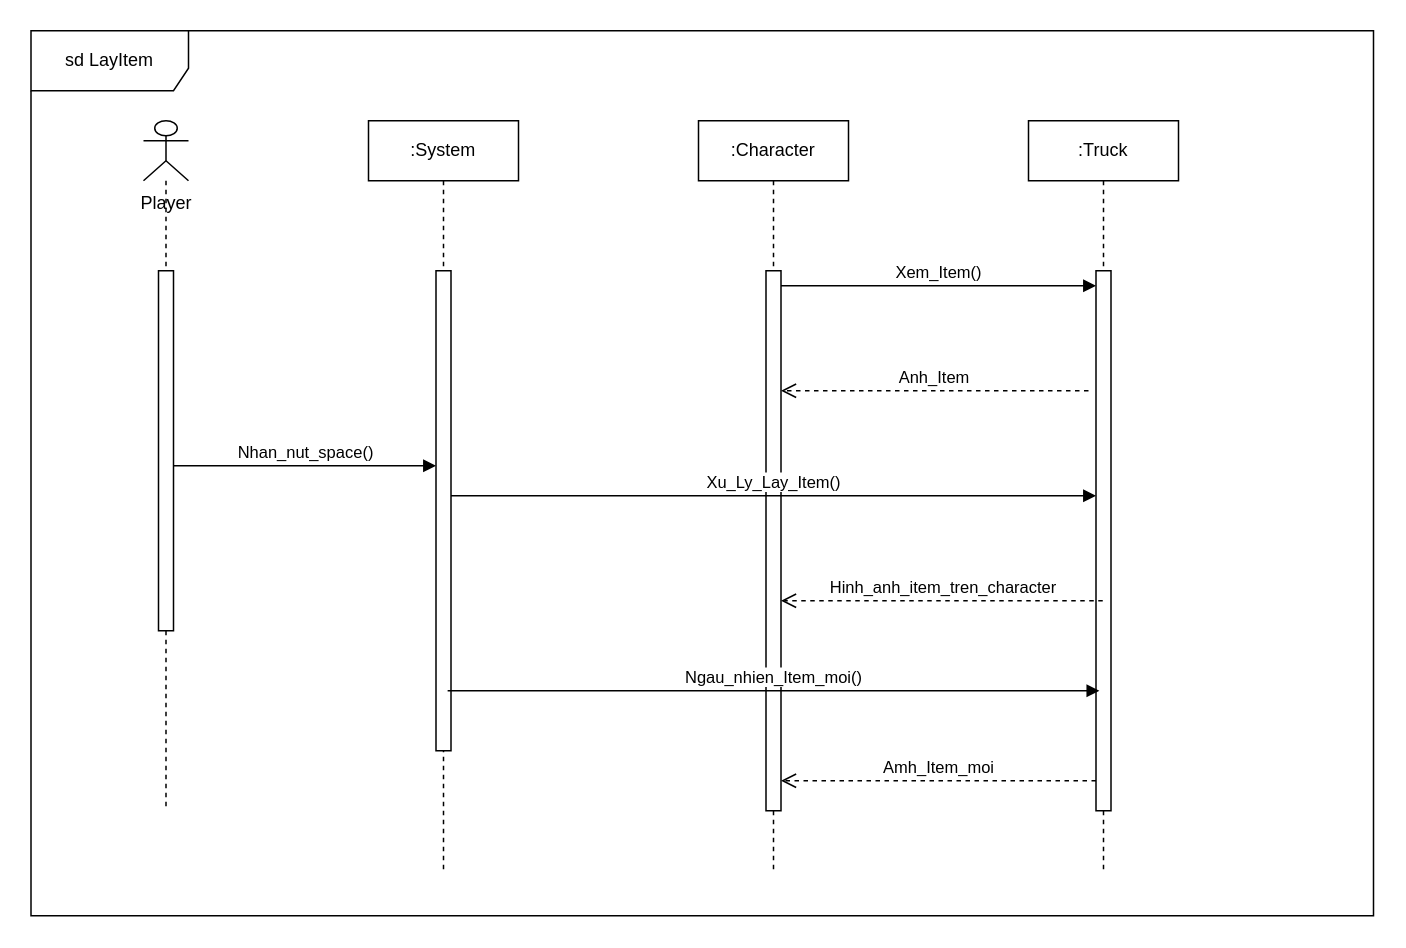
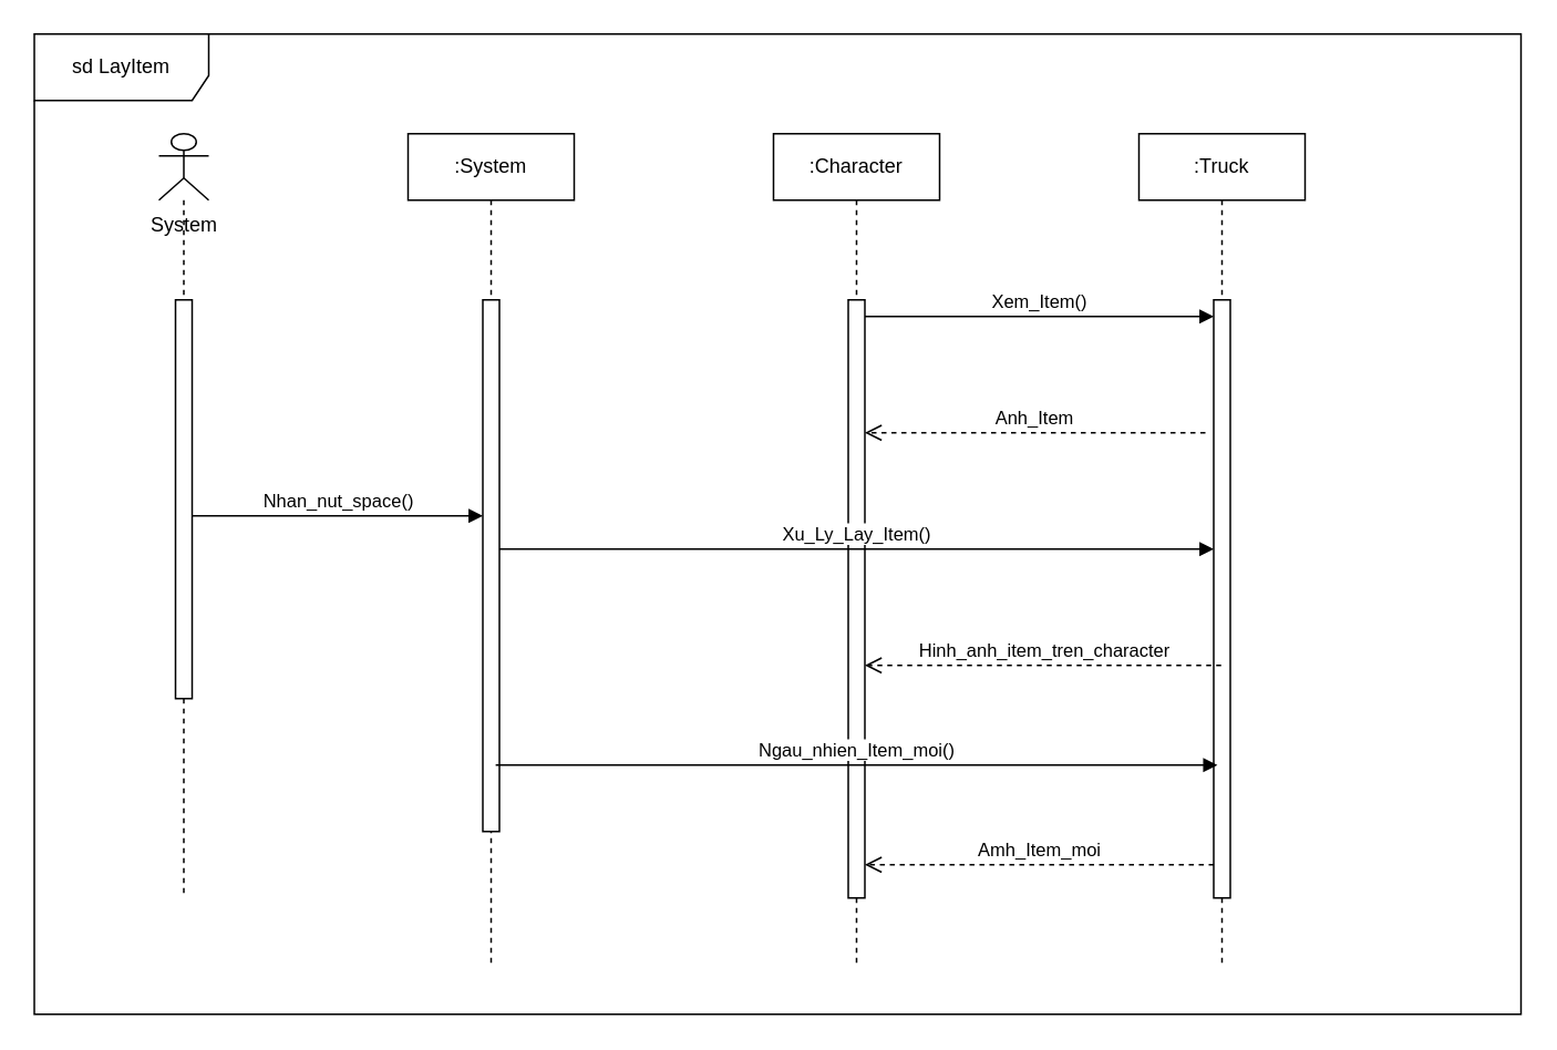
  <mxCell id="0" />
  <mxCell id="1" parent="0" />
  <mxCell id="2" value="sd LayItem" style="shape=umlFrame;whiteSpace=wrap;html=1;pointerEvents=0;width=105;height=40;" vertex="1" parent="1"><mxGeometry x="20" y="20" width="895" height="590" as="geometry" /></mxCell>
  <mxCell id="3" value="" style="shape=umlLifeline;perimeter=lifelinePerimeter;whiteSpace=wrap;html=1;container=1;dropTarget=0;collapsible=0;recursiveResize=0;outlineConnect=0;portConstraint=eastwest;newEdgeStyle={&quot;curved&quot;:0,&quot;rounded&quot;:0};participant=umlActor;" vertex="1" parent="1"><mxGeometry x="95" y="80" width="30" height="460" as="geometry" /></mxCell>
  <mxCell id="4" value="" style="html=1;points=[[0,0,0,0,5],[0,1,0,0,-5],[1,0,0,0,5],[1,1,0,0,-5]];perimeter=orthogonalPerimeter;outlineConnect=0;targetShapes=umlLifeline;portConstraint=eastwest;newEdgeStyle={&quot;curved&quot;:0,&quot;rounded&quot;:0};" vertex="1" parent="3"><mxGeometry x="10" y="100" width="10" height="240" as="geometry" /></mxCell>
- <mxCell id="5" value="Player" style="text;html=1;align=center;verticalAlign=middle;resizable=0;points=[];autosize=1;strokeColor=none;fillColor=none;" vertex="1" parent="1"><mxGeometry x="80" y="120" width="60" height="30" as="geometry" /></mxCell>
+ <mxCell id="5" value="System" style="text;html=1;align=center;verticalAlign=middle;resizable=0;points=[];autosize=1;strokeColor=none;fillColor=none;" vertex="1" parent="1"><mxGeometry x="80" y="120" width="60" height="30" as="geometry" /></mxCell>
  <mxCell id="6" value=":System" style="shape=umlLifeline;perimeter=lifelinePerimeter;whiteSpace=wrap;html=1;container=1;dropTarget=0;collapsible=0;recursiveResize=0;outlineConnect=0;portConstraint=eastwest;newEdgeStyle={&quot;curved&quot;:0,&quot;rounded&quot;:0};" vertex="1" parent="1"><mxGeometry x="245" y="80" width="100" height="500" as="geometry" /></mxCell>
  <mxCell id="7" value="" style="html=1;points=[[0,0,0,0,5],[0,1,0,0,-5],[1,0,0,0,5],[1,1,0,0,-5]];perimeter=orthogonalPerimeter;outlineConnect=0;targetShapes=umlLifeline;portConstraint=eastwest;newEdgeStyle={&quot;curved&quot;:0,&quot;rounded&quot;:0};" vertex="1" parent="6"><mxGeometry x="45" y="100" width="10" height="320" as="geometry" /></mxCell>
  <mxCell id="8" value=":Character" style="shape=umlLifeline;perimeter=lifelinePerimeter;whiteSpace=wrap;html=1;container=1;dropTarget=0;collapsible=0;recursiveResize=0;outlineConnect=0;portConstraint=eastwest;newEdgeStyle={&quot;curved&quot;:0,&quot;rounded&quot;:0};" vertex="1" parent="1"><mxGeometry x="465" y="80" width="100" height="500" as="geometry" /></mxCell>
  <mxCell id="9" value="" style="html=1;points=[[0,0,0,0,5],[0,1,0,0,-5],[1,0,0,0,5],[1,1,0,0,-5]];perimeter=orthogonalPerimeter;outlineConnect=0;targetShapes=umlLifeline;portConstraint=eastwest;newEdgeStyle={&quot;curved&quot;:0,&quot;rounded&quot;:0};" vertex="1" parent="8"><mxGeometry x="45" y="100" width="10" height="360" as="geometry" /></mxCell>
  <mxCell id="10" value=":Truck" style="shape=umlLifeline;perimeter=lifelinePerimeter;whiteSpace=wrap;html=1;container=1;dropTarget=0;collapsible=0;recursiveResize=0;outlineConnect=0;portConstraint=eastwest;newEdgeStyle={&quot;curved&quot;:0,&quot;rounded&quot;:0};" vertex="1" parent="1"><mxGeometry x="685" y="80" width="100" height="500" as="geometry" /></mxCell>
  <mxCell id="11" value="" style="html=1;points=[[0,0,0,0,5],[0,1,0,0,-5],[1,0,0,0,5],[1,1,0,0,-5]];perimeter=orthogonalPerimeter;outlineConnect=0;targetShapes=umlLifeline;portConstraint=eastwest;newEdgeStyle={&quot;curved&quot;:0,&quot;rounded&quot;:0};" vertex="1" parent="10"><mxGeometry x="45" y="100" width="10" height="360" as="geometry" /></mxCell>
  <mxCell id="12" value="Xem_Item()" style="html=1;verticalAlign=bottom;endArrow=block;curved=0;rounded=0;" edge="1" parent="1"><mxGeometry width="80" relative="1" as="geometry"><mxPoint x="520" y="190" as="sourcePoint" /><mxPoint x="730" y="190" as="targetPoint" /></mxGeometry></mxCell>
  <mxCell id="13" value="Anh_Item" style="html=1;verticalAlign=bottom;endArrow=open;dashed=1;endSize=8;curved=0;rounded=0;" edge="1" parent="1"><mxGeometry relative="1" as="geometry"><mxPoint x="725" y="260" as="sourcePoint" /><mxPoint x="520" y="260" as="targetPoint" /><Array as="points"><mxPoint x="685" y="260" /></Array></mxGeometry></mxCell>
  <mxCell id="14" value="Nhan_nut_space()" style="html=1;verticalAlign=bottom;endArrow=block;curved=0;rounded=0;" edge="1" parent="1" target="7"><mxGeometry width="80" relative="1" as="geometry"><mxPoint x="115" y="310" as="sourcePoint" /><mxPoint x="195" y="310" as="targetPoint" /></mxGeometry></mxCell>
  <mxCell id="15" value="Xu_Ly_Lay_Item()" style="html=1;verticalAlign=bottom;endArrow=block;curved=0;rounded=0;" edge="1" parent="1"><mxGeometry width="80" relative="1" as="geometry"><mxPoint x="300" y="330" as="sourcePoint" /><mxPoint x="730" y="330" as="targetPoint" /></mxGeometry></mxCell>
  <mxCell id="16" value="Hinh_anh_item_tren_character" style="html=1;verticalAlign=bottom;endArrow=open;dashed=1;endSize=8;curved=0;rounded=0;" edge="1" parent="1"><mxGeometry relative="1" as="geometry"><mxPoint x="734.5" y="400" as="sourcePoint" /><mxPoint x="520" y="400" as="targetPoint" /></mxGeometry></mxCell>
  <mxCell id="17" value="Ngau_nhien_Item_moi()" style="html=1;verticalAlign=bottom;endArrow=block;curved=0;rounded=0;" edge="1" parent="1"><mxGeometry width="80" relative="1" as="geometry"><mxPoint x="297.75" y="460" as="sourcePoint" /><mxPoint x="732.25" y="460" as="targetPoint" /></mxGeometry></mxCell>
  <mxCell id="18" value="Amh_Item_moi" style="html=1;verticalAlign=bottom;endArrow=open;dashed=1;endSize=8;curved=0;rounded=0;" edge="1" parent="1" target="9"><mxGeometry relative="1" as="geometry"><mxPoint x="730" y="520" as="sourcePoint" /><mxPoint x="514.5" y="520" as="targetPoint" /></mxGeometry></mxCell>
